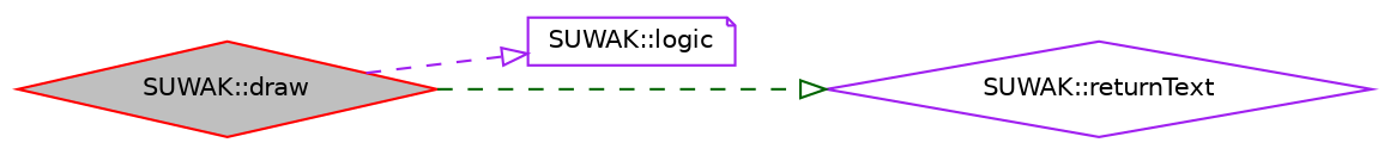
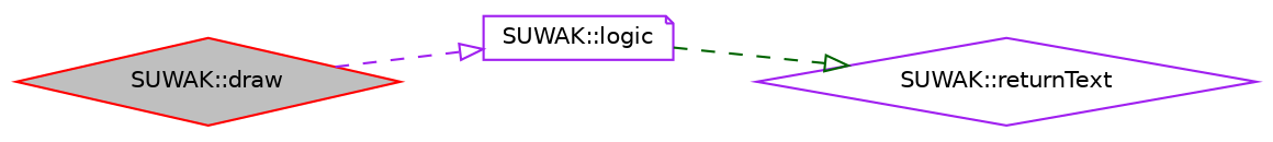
  digraph {
    rankdir=LR
    node [color=purple fillcolor=white fontname=Helvetica fontsize=10 shape=diamond style=filled]
    edge [arrowhead=onormal fontname=Helvetica fontsize=10 labelfontname=Helvetica labelfontsize=10 style=dashed]
    n1 [color=red fillcolor=grey75 fontcolor=black height=0.2 label="SUWAK::draw" width=0.4]
    n2 [height=0.2 label="SUWAK::logic" shape=note width=0.4]
    n3 [height=0.2 label="SUWAK::returnText" width=0.4]
    n1 -> n2 [color=purple]
-   n1 -> n3 [color=darkgreen]
+   n2 -> n3 [color=darkgreen]
  }
